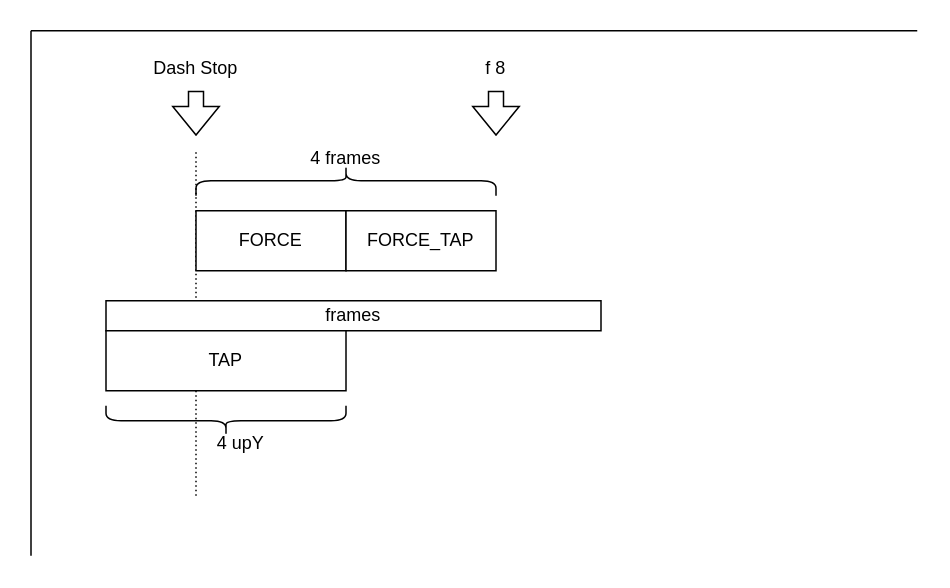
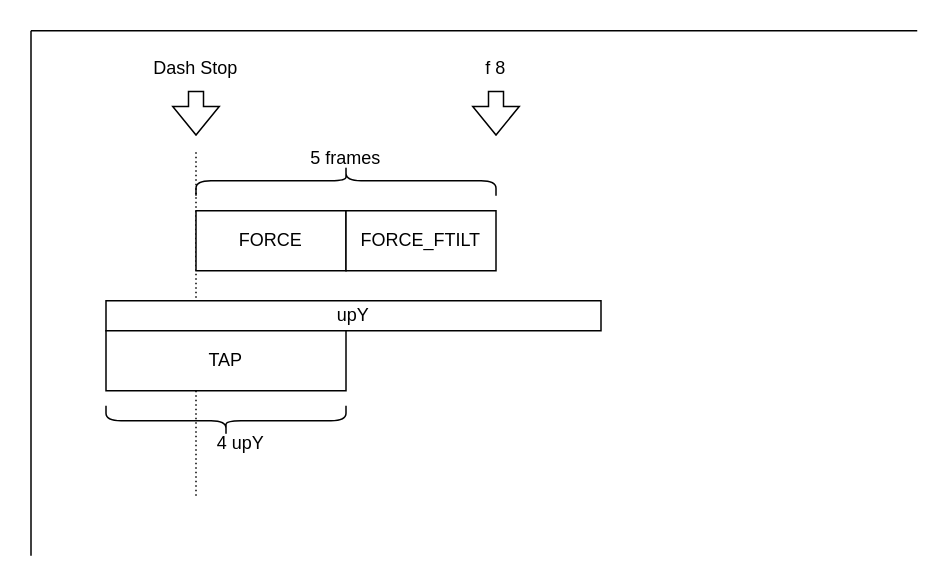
  <mxCell id="0" />
  <mxCell id="1" parent="0" />
  <mxCell id="2" value="" style="endArrow=none;html=1;rounded=0;strokeWidth=1;dashed=1;dashPattern=1 2;" edge="1" parent="1"><mxGeometry width="50" height="50" relative="1" as="geometry"><mxPoint x="130" y="330" as="sourcePoint" /><mxPoint x="130" y="100" as="targetPoint" /></mxGeometry></mxCell>
  <mxCell id="3" value="FORCE" style="rounded=0;whiteSpace=wrap;html=1;" vertex="1" parent="1"><mxGeometry x="130" y="140" width="100" height="40" as="geometry" /></mxCell>
  <mxCell id="4" value="" style="shape=curlyBracket;whiteSpace=wrap;html=1;rounded=1;labelPosition=left;verticalLabelPosition=middle;align=right;verticalAlign=middle;size=0.5;rotation=90;" vertex="1" parent="1"><mxGeometry x="220" y="20" width="20" height="200" as="geometry" /></mxCell>
- <mxCell id="5" value="4 frames" style="text;html=1;align=center;verticalAlign=middle;whiteSpace=wrap;rounded=0;" vertex="1" parent="1"><mxGeometry x="200" y="90" width="60" height="30" as="geometry" /></mxCell>
- <mxCell id="6" value="frames" style="rounded=0;whiteSpace=wrap;html=1;" vertex="1" parent="1"><mxGeometry x="70" y="200" width="330" height="20" as="geometry" /></mxCell>
+ <mxCell id="5" value="5 frames" style="text;html=1;align=center;verticalAlign=middle;whiteSpace=wrap;rounded=0;" vertex="1" parent="1"><mxGeometry x="200" y="90" width="60" height="30" as="geometry" /></mxCell>
+ <mxCell id="6" value="upY" style="rounded=0;whiteSpace=wrap;html=1;" vertex="1" parent="1"><mxGeometry x="70" y="200" width="330" height="20" as="geometry" /></mxCell>
  <mxCell id="7" value="TAP" style="rounded=0;whiteSpace=wrap;html=1;" vertex="1" parent="1"><mxGeometry x="70" y="220" width="160" height="40" as="geometry" /></mxCell>
  <mxCell id="8" value="" style="shape=curlyBracket;whiteSpace=wrap;html=1;rounded=1;labelPosition=left;verticalLabelPosition=middle;align=right;verticalAlign=middle;rotation=-90;size=0.5;" vertex="1" parent="1"><mxGeometry x="140" y="200" width="20" height="160" as="geometry" /></mxCell>
  <mxCell id="9" value="4 upY" style="text;html=1;align=center;verticalAlign=middle;whiteSpace=wrap;rounded=0;" vertex="1" parent="1"><mxGeometry x="130" y="280" width="60" height="30" as="geometry" /></mxCell>
  <mxCell id="10" value="" style="endArrow=none;html=1;rounded=0;" edge="1" parent="1"><mxGeometry width="50" height="50" relative="1" as="geometry"><mxPoint x="20" y="370" as="sourcePoint" /><mxPoint x="20" y="20" as="targetPoint" /></mxGeometry></mxCell>
  <mxCell id="11" value="" style="endArrow=none;html=1;rounded=0;" edge="1" parent="1"><mxGeometry width="50" height="50" relative="1" as="geometry"><mxPoint x="20" y="20" as="sourcePoint" /><mxPoint x="610.833" y="20" as="targetPoint" /></mxGeometry></mxCell>
  <mxCell id="12" value="" style="shape=flexArrow;endArrow=classic;html=1;rounded=0;" edge="1" parent="1"><mxGeometry width="50" height="50" relative="1" as="geometry"><mxPoint x="130" y="60" as="sourcePoint" /><mxPoint x="130" y="90" as="targetPoint" /></mxGeometry></mxCell>
  <mxCell id="13" value="" style="shape=flexArrow;endArrow=classic;html=1;rounded=0;" edge="1" parent="1"><mxGeometry width="50" height="50" relative="1" as="geometry"><mxPoint x="330" y="60" as="sourcePoint" /><mxPoint x="330" y="90" as="targetPoint" /></mxGeometry></mxCell>
  <mxCell id="14" value="Dash Stop" style="text;html=1;align=center;verticalAlign=middle;whiteSpace=wrap;rounded=0;" vertex="1" parent="1"><mxGeometry x="100" y="30" width="60" height="30" as="geometry" /></mxCell>
  <mxCell id="15" value="f 8" style="text;html=1;align=center;verticalAlign=middle;whiteSpace=wrap;rounded=0;" vertex="1" parent="1"><mxGeometry x="300" y="30" width="60" height="30" as="geometry" /></mxCell>
- <mxCell id="16" value="FORCE_TAP" style="rounded=0;whiteSpace=wrap;html=1;" vertex="1" parent="1"><mxGeometry x="230" y="140" width="100" height="40" as="geometry" /></mxCell>
+ <mxCell id="16" value="FORCE_FTILT" style="rounded=0;whiteSpace=wrap;html=1;" vertex="1" parent="1"><mxGeometry x="230" y="140" width="100" height="40" as="geometry" /></mxCell>
